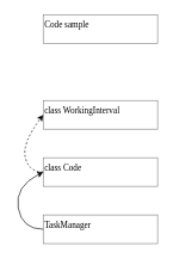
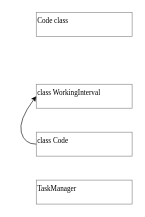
  <mxCell id="0" />
  <mxCell id="1" parent="0" />
- <mxCell id="2" value="Code sample" style="text;html=1;fillColor=none;align=left;verticalAlign=top;whiteSpace=wrap;rounded=0;strokeColor=#808080;fontFamily=Lucida Console;" parent="1" vertex="1"><mxGeometry x="60" y="20" width="160" height="40" as="geometry" /></mxCell>
+ <mxCell id="2" value="Code class" style="text;html=1;fillColor=none;align=left;verticalAlign=top;whiteSpace=wrap;rounded=0;strokeColor=#808080;fontFamily=Lucida Console;" parent="1" vertex="1"><mxGeometry x="60" y="20" width="160" height="40" as="geometry" /></mxCell>
  <mxCell id="3" value="class WorkingInterval" style="text;html=1;fillColor=none;align=left;verticalAlign=top;whiteSpace=wrap;rounded=0;strokeColor=#808080;fontFamily=Lucida Console;" parent="1" vertex="1"><mxGeometry x="60" y="140" width="160" height="40" as="geometry" /></mxCell>
  <mxCell id="4" value="class Code" style="text;html=1;fillColor=none;align=left;verticalAlign=top;whiteSpace=wrap;rounded=0;strokeColor=#808080;fontFamily=Lucida Console;" parent="1" vertex="1"><mxGeometry x="60" y="220" width="160" height="40" as="geometry" /></mxCell>
- <mxCell id="5" value="" style="curved=1;endArrow=classic;html=1;fontFamily=Lucida Console;exitX=0;exitY=0.5;exitDx=0;exitDy=0;entryX=0;entryY=0.5;entryDx=0;entryDy=0;dashed=1;" parent="1" source="4" target="3" edge="1"><mxGeometry width="50" height="50" relative="1" as="geometry"><mxPoint x="-10" y="240" as="sourcePoint" /><mxPoint x="40" y="190" as="targetPoint" /><Array as="points"><mxPoint x="40" y="240" /><mxPoint x="30" y="200" /></Array></mxGeometry></mxCell>
+ <mxCell id="5" value="" style="curved=1;endArrow=classic;html=1;fontFamily=Lucida Console;exitX=0;exitY=0.5;exitDx=0;exitDy=0;entryX=0;entryY=0.5;entryDx=0;entryDy=0;" parent="1" source="4" target="3" edge="1"><mxGeometry width="50" height="50" relative="1" as="geometry"><mxPoint x="-10" y="240" as="sourcePoint" /><mxPoint x="40" y="190" as="targetPoint" /><Array as="points"><mxPoint x="40" y="240" /><mxPoint x="30" y="200" /></Array></mxGeometry></mxCell>
  <mxCell id="6" value="TaskManager" style="text;html=1;fillColor=none;align=left;verticalAlign=top;whiteSpace=wrap;rounded=0;strokeColor=#808080;fontFamily=Lucida Console;" parent="1" vertex="1"><mxGeometry x="60" y="300" width="160" height="40" as="geometry" /></mxCell>
- <mxCell id="7" value="" style="curved=1;endArrow=classic;html=1;fontFamily=Lucida Console;exitX=0;exitY=0.5;exitDx=0;exitDy=0;entryX=0;entryY=0.5;entryDx=0;entryDy=0;" parent="1" source="6" target="4" edge="1"><mxGeometry width="50" height="50" relative="1" as="geometry"><mxPoint x="50" y="340" as="sourcePoint" /><mxPoint x="50" y="260" as="targetPoint" /><Array as="points"><mxPoint x="30" y="320" /><mxPoint y="260" x="20" /></Array></mxGeometry></mxCell>
